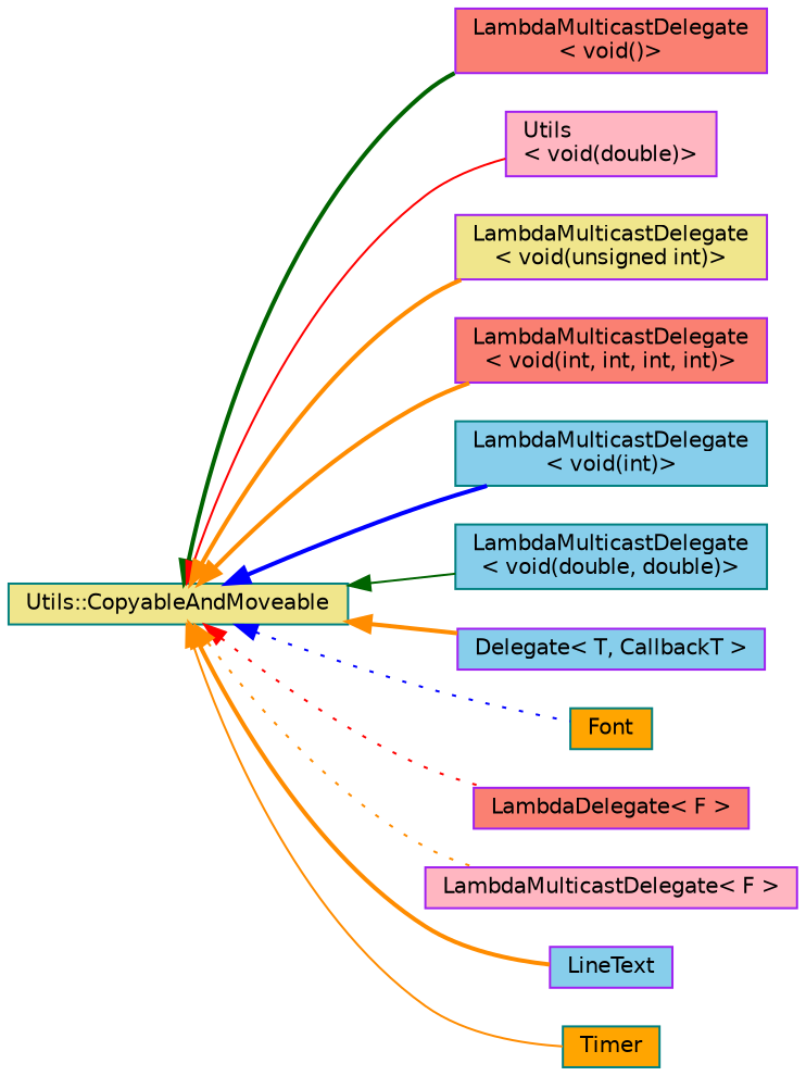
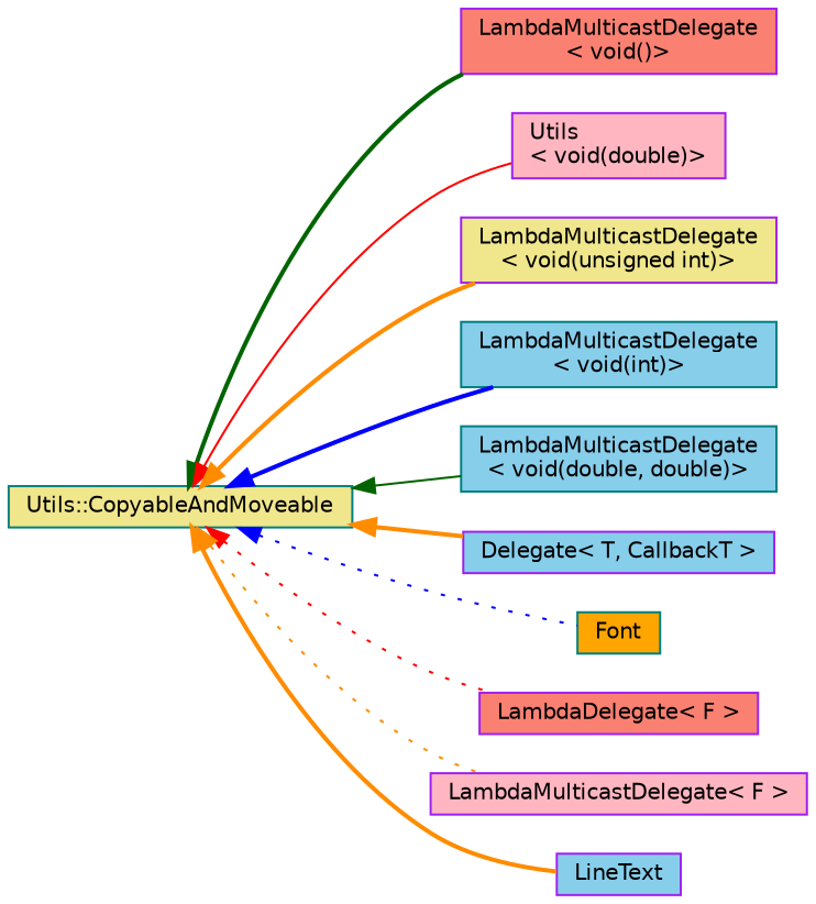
  digraph {
    rankdir=LR
    node [color=purple fillcolor=skyblue fontname=Helvetica fontsize=10 shape=box style=filled]
    edge [color=darkorange dir=back fontname=Helvetica fontsize=10 labelfontname=Helvetica labelfontsize=10 style=bold]
    n1 [color=teal fillcolor=khaki fontcolor=black height=0.2 label="Utils::CopyableAndMoveable" width=0.4]
    n2 [fillcolor=salmon height=0.2 label="LambdaMulticastDelegate\l\< void()\>" width=0.4]
    n3 [fillcolor=lightpink height=0.2 label="Utils\l\< void(double)\>" width=0.4]
    n4 [fillcolor=khaki height=0.2 label="LambdaMulticastDelegate\l\< void(unsigned int)\>" width=0.4]
-   n5 [fillcolor=salmon height=0.2 label="LambdaMulticastDelegate\l\< void(int, int, int, int)\>" width=0.4]
    n6 [color=teal height=0.2 label="LambdaMulticastDelegate\l\< void(int)\>" width=0.4]
    n7 [color=teal height=0.2 label="LambdaMulticastDelegate\l\< void(double, double)\>" width=0.4]
    n8 [height=0.2 label="Delegate\< T, CallbackT \>" width=0.4]
    n9 [color=teal fillcolor=orange height=0.2 label=Font width=0.4]
    n10 [fillcolor=salmon height=0.2 label="LambdaDelegate\< F \>" width=0.4]
    n11 [fillcolor=lightpink height=0.2 label="LambdaMulticastDelegate\< F \>" width=0.4]
    n12 [height=0.2 label=LineText width=0.4]
-   n13 [color=teal fillcolor=orange height=0.2 label=Timer width=0.4]
    n1 -> n2 [color=darkgreen]
    n1 -> n3 [color=red style=solid]
    n1 -> n4
-   n1 -> n5
    n1 -> n6 [color=blue]
    n1 -> n7 [color=darkgreen style=solid]
    n1 -> n8
    n1 -> n9 [color=blue style=dotted]
    n1 -> n10 [color=red style=dotted]
    n1 -> n11 [style=dotted]
    n1 -> n12
-   n1 -> n13 [style=solid]
  }
